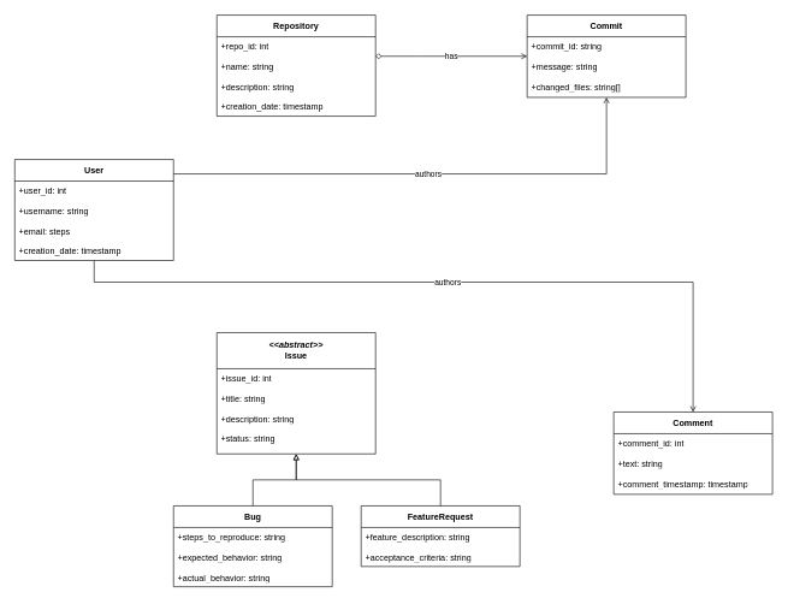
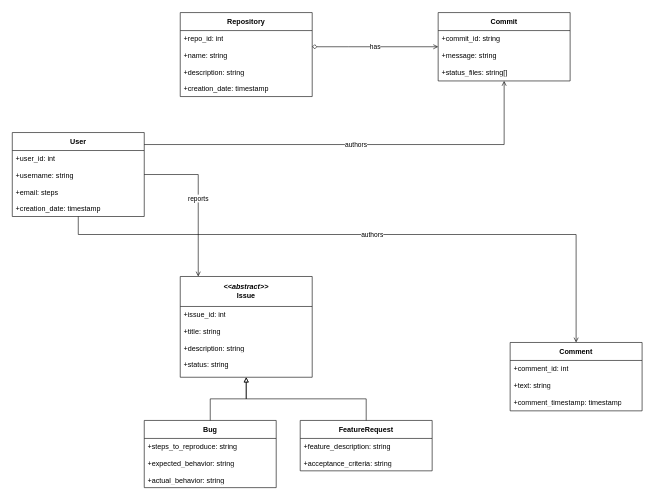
  <mxCell id="0" />
  <mxCell id="1" parent="0" />
  <mxCell id="2" value="User" style="swimlane;fontStyle=1;childLayout=stackLayout;horizontal=1;startSize=30;fillColor=#ffffff;horizontalStack=0;resizeParent=1;resizeParentMax=0;resizeLast=0;collapsible=1;marginBottom=0;whiteSpace=wrap;html=1;" parent="1" vertex="1"><mxGeometry x="20" y="220" width="220" height="140" as="geometry" /></mxCell>
  <mxCell id="3" value="+user_id: int" style="text;strokeColor=none;fillColor=none;align=left;verticalAlign=top;spacingLeft=4;spacingRight=4;overflow=hidden;rotatable=0;points=[[0,0.5],[1,0.5]];portConstraint=eastwest;whiteSpace=wrap;html=1;" parent="2" vertex="1"><mxGeometry y="30" width="220" height="28" as="geometry" /></mxCell>
  <mxCell id="4" value="+username: string" style="text;strokeColor=none;fillColor=none;align=left;verticalAlign=top;spacingLeft=4;spacingRight=4;overflow=hidden;rotatable=0;points=[[0,0.5],[1,0.5]];portConstraint=eastwest;whiteSpace=wrap;html=1;" parent="2" vertex="1"><mxGeometry y="58" width="220" height="28" as="geometry" /></mxCell>
  <mxCell id="5" value="+email: steps" style="text;strokeColor=none;fillColor=none;align=left;verticalAlign=top;spacingLeft=4;spacingRight=4;overflow=hidden;rotatable=0;points=[[0,0.5],[1,0.5]];portConstraint=eastwest;whiteSpace=wrap;html=1;" parent="2" vertex="1"><mxGeometry y="86" width="220" height="28" as="geometry" /></mxCell>
  <mxCell id="6" value="+creation_date: timestamp" style="text;strokeColor=none;fillColor=none;align=left;verticalAlign=top;spacingLeft=4;spacingRight=4;overflow=hidden;rotatable=0;points=[[0,0.5],[1,0.5]];portConstraint=eastwest;whiteSpace=wrap;html=1;" parent="2" vertex="1"><mxGeometry y="114" width="220" height="28" as="geometry" /></mxCell>
  <mxCell id="7" value="Repository" style="swimlane;fontStyle=1;childLayout=stackLayout;horizontal=1;startSize=30;fillColor=#ffffff;horizontalStack=0;resizeParent=1;resizeParentMax=0;resizeLast=0;collapsible=1;marginBottom=0;whiteSpace=wrap;html=1;" parent="1" vertex="1"><mxGeometry x="300" y="20" width="220" height="140" as="geometry" /></mxCell>
  <mxCell id="8" value="+repo_id: int" style="text;strokeColor=none;fillColor=none;align=left;verticalAlign=top;spacingLeft=4;spacingRight=4;overflow=hidden;rotatable=0;points=[[0,0.5],[1,0.5]];portConstraint=eastwest;whiteSpace=wrap;html=1;" parent="7" vertex="1"><mxGeometry y="30" width="220" height="28" as="geometry" /></mxCell>
  <mxCell id="9" value="+name: string" style="text;strokeColor=none;fillColor=none;align=left;verticalAlign=top;spacingLeft=4;spacingRight=4;overflow=hidden;rotatable=0;points=[[0,0.5],[1,0.5]];portConstraint=eastwest;whiteSpace=wrap;html=1;" parent="7" vertex="1"><mxGeometry y="58" width="220" height="28" as="geometry" /></mxCell>
  <mxCell id="10" value="+description: string" style="text;strokeColor=none;fillColor=none;align=left;verticalAlign=top;spacingLeft=4;spacingRight=4;overflow=hidden;rotatable=0;points=[[0,0.5],[1,0.5]];portConstraint=eastwest;whiteSpace=wrap;html=1;" parent="7" vertex="1"><mxGeometry y="86" width="220" height="28" as="geometry" /></mxCell>
  <mxCell id="11" value="+creation_date: timestamp" style="text;strokeColor=none;fillColor=none;align=left;verticalAlign=top;spacingLeft=4;spacingRight=4;overflow=hidden;rotatable=0;points=[[0,0.5],[1,0.5]];portConstraint=eastwest;whiteSpace=wrap;html=1;" parent="7" vertex="1"><mxGeometry y="114" width="220" height="28" as="geometry" /></mxCell>
  <mxCell id="12" value="Commit" style="swimlane;fontStyle=1;childLayout=stackLayout;horizontal=1;startSize=30;fillColor=#ffffff;horizontalStack=0;resizeParent=1;resizeParentMax=0;resizeLast=0;collapsible=1;marginBottom=0;whiteSpace=wrap;html=1;" parent="1" vertex="1"><mxGeometry x="730" y="20" width="220" height="114" as="geometry" /></mxCell>
  <mxCell id="13" value="+commit_id: string" style="text;strokeColor=none;fillColor=none;align=left;verticalAlign=top;spacingLeft=4;spacingRight=4;overflow=hidden;rotatable=0;points=[[0,0.5],[1,0.5]];portConstraint=eastwest;whiteSpace=wrap;html=1;" parent="12" vertex="1"><mxGeometry y="30" width="220" height="28" as="geometry" /></mxCell>
  <mxCell id="14" value="+message: string" style="text;strokeColor=none;fillColor=none;align=left;verticalAlign=top;spacingLeft=4;spacingRight=4;overflow=hidden;rotatable=0;points=[[0,0.5],[1,0.5]];portConstraint=eastwest;whiteSpace=wrap;html=1;" parent="12" vertex="1"><mxGeometry y="58" width="220" height="28" as="geometry" /></mxCell>
- <mxCell id="15" value="+changed_files: string[]" style="text;strokeColor=none;fillColor=none;align=left;verticalAlign=top;spacingLeft=4;spacingRight=4;overflow=hidden;rotatable=0;points=[[0,0.5],[1,0.5]];portConstraint=eastwest;whiteSpace=wrap;html=1;" parent="12" vertex="1"><mxGeometry y="86" width="220" height="28" as="geometry" /></mxCell>
+ <mxCell id="15" value="+status_files: string[]" style="text;strokeColor=none;fillColor=none;align=left;verticalAlign=top;spacingLeft=4;spacingRight=4;overflow=hidden;rotatable=0;points=[[0,0.5],[1,0.5]];portConstraint=eastwest;whiteSpace=wrap;html=1;" parent="12" vertex="1"><mxGeometry y="86" width="220" height="28" as="geometry" /></mxCell>
  <mxCell id="16" value="&lt;i&gt;&amp;lt;&amp;lt;abstract&amp;gt;&amp;gt;&lt;/i&gt;&lt;br&gt;Issue" style="swimlane;fontStyle=1;childLayout=stackLayout;horizontal=1;startSize=50;fillColor=#ffffff;horizontalStack=0;resizeParent=1;resizeParentMax=0;resizeLast=0;collapsible=1;marginBottom=0;whiteSpace=wrap;html=1;" parent="1" vertex="1"><mxGeometry x="300" y="460" width="220" height="168" as="geometry" /></mxCell>
  <mxCell id="17" value="+issue_id: int" style="text;strokeColor=none;fillColor=none;align=left;verticalAlign=top;spacingLeft=4;spacingRight=4;overflow=hidden;rotatable=0;points=[[0,0.5],[1,0.5]];portConstraint=eastwest;whiteSpace=wrap;html=1;" parent="16" vertex="1"><mxGeometry y="50" width="220" height="28" as="geometry" /></mxCell>
  <mxCell id="18" value="+title: string" style="text;strokeColor=none;fillColor=none;align=left;verticalAlign=top;spacingLeft=4;spacingRight=4;overflow=hidden;rotatable=0;points=[[0,0.5],[1,0.5]];portConstraint=eastwest;whiteSpace=wrap;html=1;" parent="16" vertex="1"><mxGeometry y="78" width="220" height="28" as="geometry" /></mxCell>
  <mxCell id="19" value="+description: string" style="text;strokeColor=none;fillColor=none;align=left;verticalAlign=top;spacingLeft=4;spacingRight=4;overflow=hidden;rotatable=0;points=[[0,0.5],[1,0.5]];portConstraint=eastwest;whiteSpace=wrap;html=1;" parent="16" vertex="1"><mxGeometry y="106" width="220" height="28" as="geometry" /></mxCell>
  <mxCell id="20" value="+status: string" style="text;strokeColor=none;fillColor=none;align=left;verticalAlign=top;spacingLeft=4;spacingRight=4;overflow=hidden;rotatable=0;points=[[0,0.5],[1,0.5]];portConstraint=eastwest;whiteSpace=wrap;html=1;" parent="16" vertex="1"><mxGeometry y="134" width="220" height="28" as="geometry" /></mxCell>
  <mxCell id="21" value="Bug" style="swimlane;fontStyle=1;childLayout=stackLayout;horizontal=1;startSize=30;fillColor=#ffffff;horizontalStack=0;resizeParent=1;resizeParentMax=0;resizeLast=0;collapsible=1;marginBottom=0;whiteSpace=wrap;html=1;" parent="1" vertex="1"><mxGeometry x="240" y="700" width="220" height="112" as="geometry" /></mxCell>
  <mxCell id="22" value="+steps_to_reproduce: string" style="text;strokeColor=none;fillColor=none;align=left;verticalAlign=top;spacingLeft=4;spacingRight=4;overflow=hidden;rotatable=0;points=[[0,0.5],[1,0.5]];portConstraint=eastwest;whiteSpace=wrap;html=1;" parent="21" vertex="1"><mxGeometry y="30" width="220" height="28" as="geometry" /></mxCell>
  <mxCell id="23" value="+expected_behavior: string" style="text;strokeColor=none;fillColor=none;align=left;verticalAlign=top;spacingLeft=4;spacingRight=4;overflow=hidden;rotatable=0;points=[[0,0.5],[1,0.5]];portConstraint=eastwest;whiteSpace=wrap;html=1;" parent="21" vertex="1"><mxGeometry y="58" width="220" height="28" as="geometry" /></mxCell>
  <mxCell id="24" value="+actual_behavior: string" style="text;strokeColor=none;fillColor=none;align=left;verticalAlign=top;spacingLeft=4;spacingRight=4;overflow=hidden;rotatable=0;points=[[0,0.5],[1,0.5]];portConstraint=eastwest;whiteSpace=wrap;html=1;" parent="21" vertex="1"><mxGeometry y="86" width="220" height="28" as="geometry" /></mxCell>
  <mxCell id="25" value="FeatureRequest" style="swimlane;fontStyle=1;childLayout=stackLayout;horizontal=1;startSize=30;fillColor=#ffffff;horizontalStack=0;resizeParent=1;resizeParentMax=0;resizeLast=0;collapsible=1;marginBottom=0;whiteSpace=wrap;html=1;" parent="1" vertex="1"><mxGeometry x="500" y="700" width="220" height="84" as="geometry" /></mxCell>
  <mxCell id="26" value="+feature_description: string" style="text;strokeColor=none;fillColor=none;align=left;verticalAlign=top;spacingLeft=4;spacingRight=4;overflow=hidden;rotatable=0;points=[[0,0.5],[1,0.5]];portConstraint=eastwest;whiteSpace=wrap;html=1;" parent="25" vertex="1"><mxGeometry y="30" width="220" height="28" as="geometry" /></mxCell>
  <mxCell id="27" value="+acceptance_criteria: string" style="text;strokeColor=none;fillColor=none;align=left;verticalAlign=top;spacingLeft=4;spacingRight=4;overflow=hidden;rotatable=0;points=[[0,0.5],[1,0.5]];portConstraint=eastwest;whiteSpace=wrap;html=1;" parent="25" vertex="1"><mxGeometry y="58" width="220" height="28" as="geometry" /></mxCell>
  <mxCell id="28" value="Comment" style="swimlane;fontStyle=1;childLayout=stackLayout;horizontal=1;startSize=30;fillColor=#ffffff;horizontalStack=0;resizeParent=1;resizeParentMax=0;resizeLast=0;collapsible=1;marginBottom=0;whiteSpace=wrap;html=1;" parent="1" vertex="1"><mxGeometry x="850" y="570" width="220" height="114" as="geometry" /></mxCell>
  <mxCell id="29" value="+comment_id: int" style="text;strokeColor=none;fillColor=none;align=left;verticalAlign=top;spacingLeft=4;spacingRight=4;overflow=hidden;rotatable=0;points=[[0,0.5],[1,0.5]];portConstraint=eastwest;whiteSpace=wrap;html=1;" parent="28" vertex="1"><mxGeometry y="30" width="220" height="28" as="geometry" /></mxCell>
  <mxCell id="30" value="+text: string" style="text;strokeColor=none;fillColor=none;align=left;verticalAlign=top;spacingLeft=4;spacingRight=4;overflow=hidden;rotatable=0;points=[[0,0.5],[1,0.5]];portConstraint=eastwest;whiteSpace=wrap;html=1;" parent="28" vertex="1"><mxGeometry y="58" width="220" height="28" as="geometry" /></mxCell>
  <mxCell id="31" value="+comment_timestamp: timestamp" style="text;strokeColor=none;fillColor=none;align=left;verticalAlign=top;spacingLeft=4;spacingRight=4;overflow=hidden;rotatable=0;points=[[0,0.5],[1,0.5]];portConstraint=eastwest;whiteSpace=wrap;html=1;" parent="28" vertex="1"><mxGeometry y="86" width="220" height="28" as="geometry" /></mxCell>
  <mxCell id="32" value="authors" style="edgeStyle=orthogonalEdgeStyle;rounded=0;orthogonalLoop=1;jettySize=auto;html=1;align=center;verticalAlign=middle;endArrow=open;endFill=0;" parent="1" source="2" target="12" edge="1"><mxGeometry relative="1" as="geometry"><Array as="points"><mxPoint x="840" y="240" /></Array></mxGeometry></mxCell>
+ <mxCell id="33" value="reports" style="edgeStyle=orthogonalEdgeStyle;rounded=0;orthogonalLoop=1;jettySize=auto;html=1;align=center;verticalAlign=middle;endArrow=open;endFill=0;" parent="1" source="2" target="16" edge="1"><mxGeometry relative="1" as="geometry"><Array as="points"><mxPoint x="330" y="290" /></Array></mxGeometry></mxCell>
  <mxCell id="34" value="authors" style="edgeStyle=orthogonalEdgeStyle;rounded=0;orthogonalLoop=1;jettySize=auto;html=1;align=center;verticalAlign=middle;endArrow=open;endFill=0;" parent="1" source="2" target="28" edge="1"><mxGeometry relative="1" as="geometry"><Array as="points"><mxPoint x="130" y="390" /><mxPoint x="960" y="390" /></Array></mxGeometry></mxCell>
  <mxCell id="35" value="has" style="edgeStyle=orthogonalEdgeStyle;rounded=0;orthogonalLoop=1;jettySize=auto;html=1;align=center;verticalAlign=middle;endArrow=open;endFill=0;startArrow=diamond;startFill=0;" parent="1" source="7" target="12" edge="1"><mxGeometry relative="1" as="geometry"><Array as="points"><mxPoint x="580" y="77" /><mxPoint x="580" y="77" /></Array></mxGeometry></mxCell>
  <mxCell id="36" value="" style="endArrow=block;endFill=0;html=1;rounded=0;edgeStyle=orthogonalEdgeStyle;" parent="1" source="21" target="16" edge="1"><mxGeometry relative="1" as="geometry"><mxPoint x="350" y="660" as="sourcePoint" /><mxPoint x="410" y="630" as="targetPoint" /></mxGeometry></mxCell>
  <mxCell id="37" value="" style="endArrow=block;endFill=0;html=1;rounded=0;edgeStyle=orthogonalEdgeStyle;" parent="1" source="25" target="16" edge="1"><mxGeometry relative="1" as="geometry"><mxPoint x="610" y="660" as="sourcePoint" /><mxPoint x="410" y="630" as="targetPoint" /></mxGeometry></mxCell>
